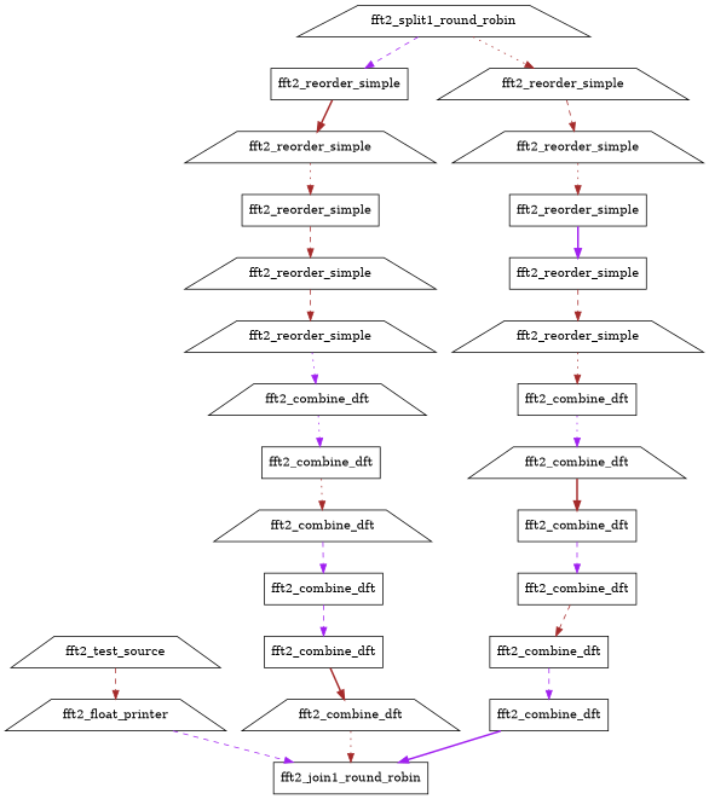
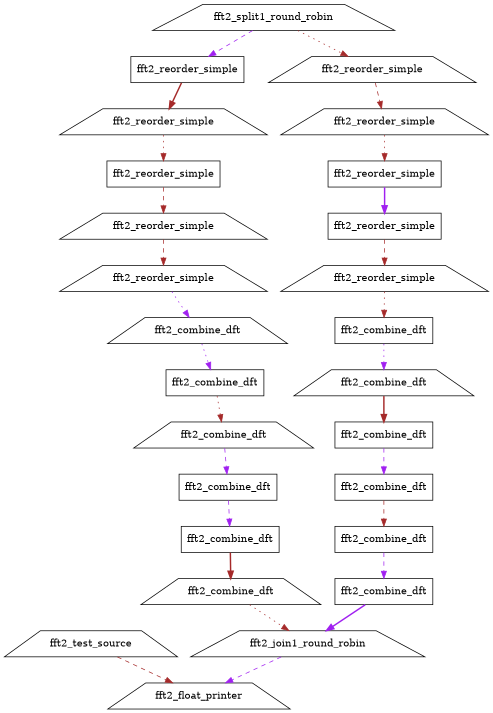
  digraph {
    node [pop=128 push=128 shape=trapezium]
    edge [color=brown style=dashed]
    n1 [label=fft2_test_source pop=0]
    n2 [label=fft2_float_printer pop=1 push=0]
    n3 [label=fft2_split1_round_robin pop="" push=""]
    n4 [label=fft2_reorder_simple shape=box]
    n5 [label=fft2_reorder_simple]
    n6 [label=fft2_reorder_simple pop=64 push=64]
    n7 [label=fft2_reorder_simple pop=64 push=64]
-   n8 [label=fft2_join1_round_robin shape=box pop="" push=""]
+   n8 [label=fft2_join1_round_robin pop="" push=""]
    n9 [label=fft2_reorder_simple pop=8 push=8]
    n10 [label=fft2_combine_dft pop=4 push=4]
    n11 [label=fft2_combine_dft pop=8 push=8 shape=box]
    n12 [label=fft2_combine_dft pop=16 push=16]
    n13 [label=fft2_combine_dft pop=32 push=32 shape=box]
    n14 [label=fft2_combine_dft pop=64 push=64 shape=box]
    n15 [label=fft2_combine_dft]
    n16 [label=fft2_reorder_simple pop=32 push=32 shape=box]
    n17 [label=fft2_reorder_simple pop=16 push=16]
    n18 [label=fft2_reorder_simple pop=8 push=8]
    n19 [label=fft2_combine_dft pop=4 push=4 shape=box]
    n20 [label=fft2_combine_dft pop=8 push=8]
    n21 [label=fft2_combine_dft pop=16 push=16 shape=box]
    n22 [label=fft2_combine_dft pop=32 push=32 shape=box]
    n23 [label=fft2_combine_dft pop=64 push=64 shape=box]
    n24 [label=fft2_combine_dft shape=box]
    n25 [label=fft2_reorder_simple pop=32 push=32 shape=box]
    n26 [label=fft2_reorder_simple pop=16 push=16 shape=box]
    n1 -> n2
    n3 -> n4 [color=purple]
    n3 -> n5 [style=dotted]
    n4 -> n6 [style=bold]
    n5 -> n7
    n6 -> n16 [style=dotted]
    n7 -> n25 [style=dotted]
-   n2 -> n8 [color=purple]
+   n8 -> n2 [color=purple]
    n9 -> n10 [color=purple style=dotted]
    n10 -> n11 [color=purple style=dotted]
    n11 -> n12 [style=dotted]
    n12 -> n13 [color=purple]
    n13 -> n14 [color=purple]
    n14 -> n15 [style=bold]
    n15 -> n8 [style=dotted]
    n16 -> n17
    n17 -> n9
    n18 -> n19 [style=dotted]
    n19 -> n20 [color=purple style=dotted]
    n20 -> n21 [style=bold]
    n21 -> n22 [color=purple]
    n22 -> n23
    n23 -> n24 [color=purple]
    n24 -> n8 [color=purple style=bold]
    n25 -> n26 [color=purple style=bold]
    n26 -> n18
  }
